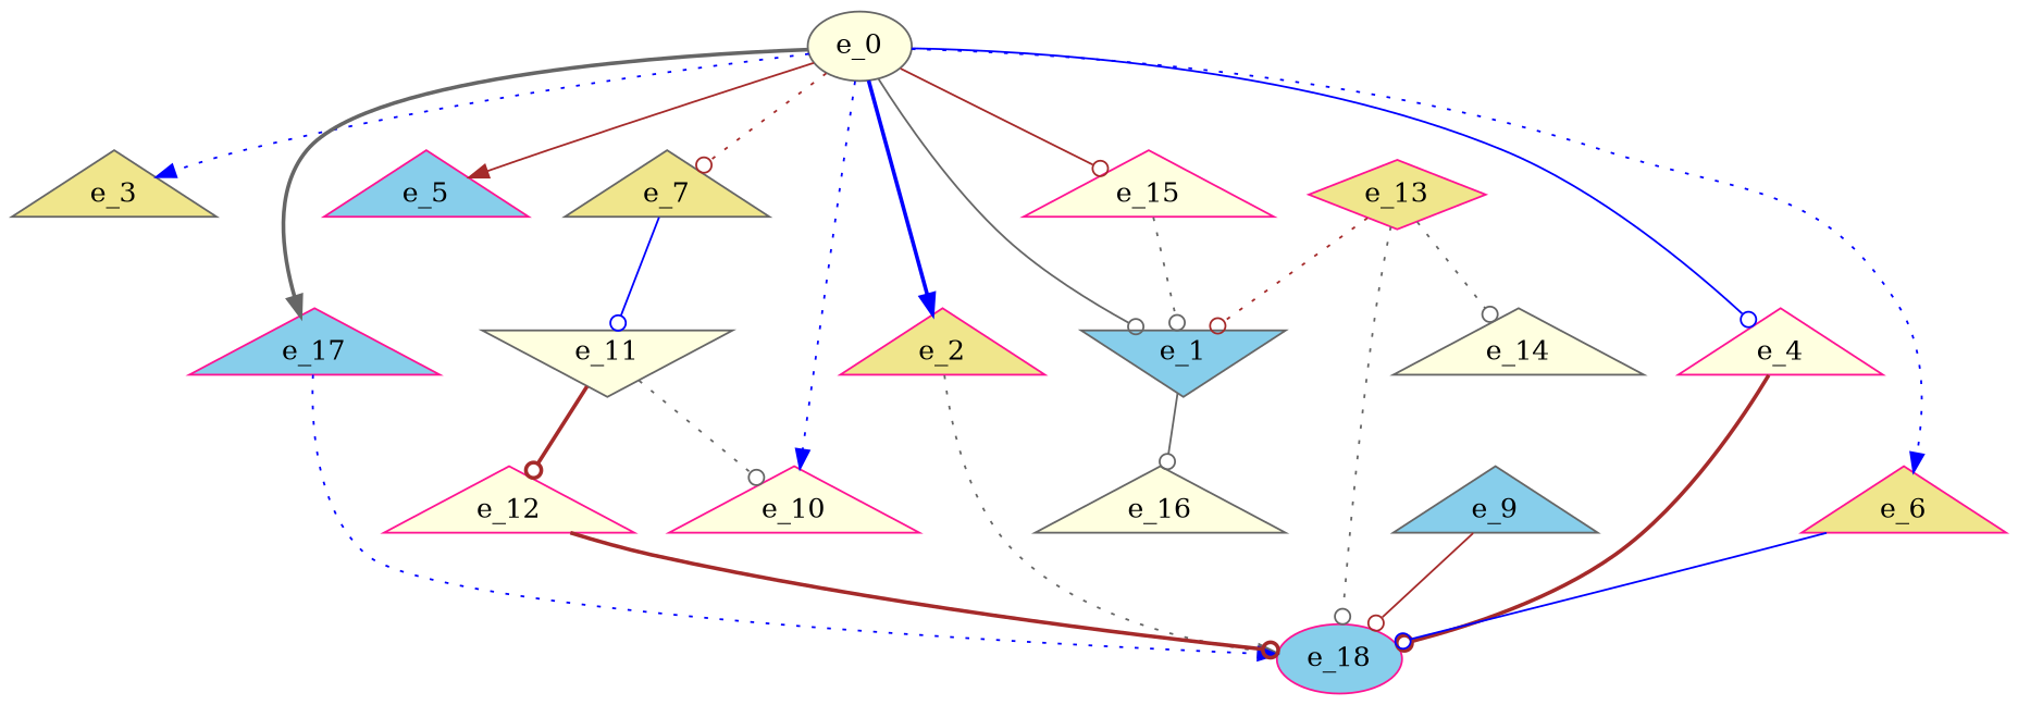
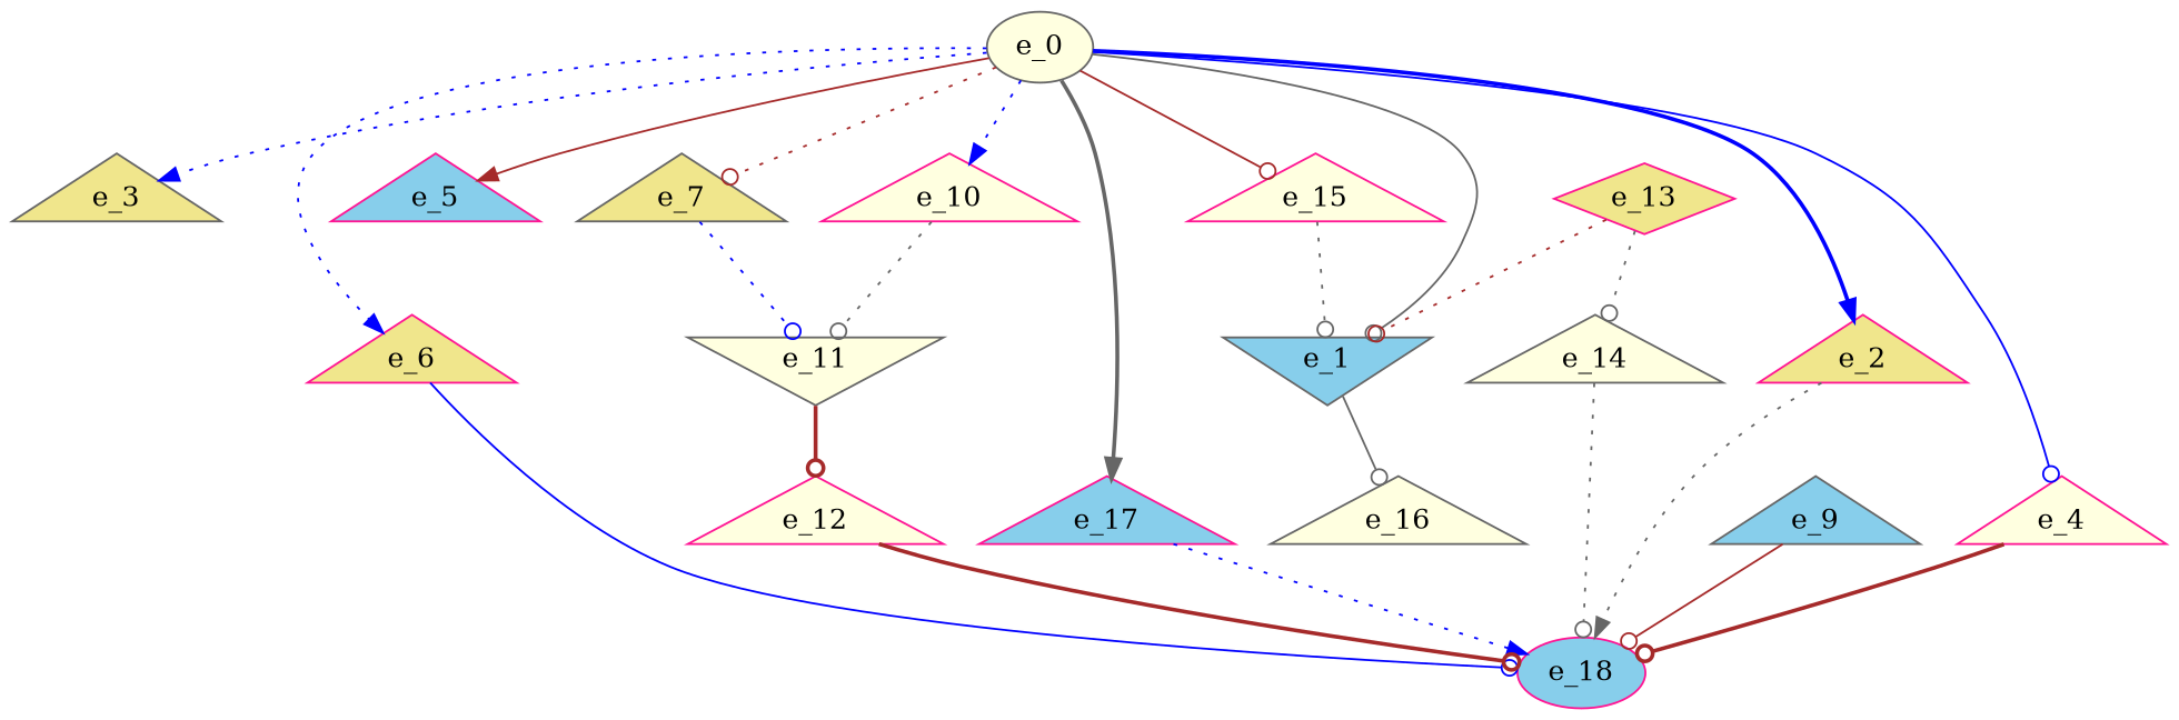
  digraph {
    node [color=deeppink fillcolor=lightyellow shape=triangle style=filled]
    edge [arrowhead=odot color=gray40 style=dotted]
    e_2 [fillcolor=khaki]
    e_18 [fillcolor=skyblue shape=""]
    e_0 [color=gray40 shape=""]
    e_3 [color=gray40 fillcolor=khaki]
    e_4
    e_5 [fillcolor=skyblue]
    e_6 [fillcolor=khaki]
    e_7 [color=gray40 fillcolor=khaki]
    e_10
    e_15
    e_17 [fillcolor=skyblue]
    e_1 [color=gray40 fillcolor=skyblue shape=invtriangle]
    e_11 [color=gray40 shape=invtriangle]
    e_13 [fillcolor=khaki shape=diamond]
    e_14 [color=gray40]
    e_16 [color=gray40]
    e_12
    e_9 [color=gray40 fillcolor=skyblue]
    e_2 -> e_18 [arrowhead=normal]
    e_0 -> e_2 [arrowhead=normal color=blue style=bold]
    e_0 -> e_3 [arrowhead=normal color=blue]
    e_0 -> e_4 [color=blue style=solid]
    e_0 -> e_5 [arrowhead=normal color=brown style=solid]
    e_0 -> e_6 [arrowhead=normal color=blue]
    e_0 -> e_7 [color=brown]
    e_0 -> e_10 [arrowhead=normal color=blue]
    e_0 -> e_15 [color=brown style=solid]
    e_0 -> e_17 [arrowhead=normal style=bold]
    e_0 -> e_1 [style=solid]
    e_4 -> e_18 [color=brown style=bold]
    e_6 -> e_18 [color=blue style=solid]
-   e_7 -> e_11 [color=blue style=solid]
-   e_11 -> e_10
+   e_7 -> e_11 [color=blue]
+   e_10 -> e_11
    e_15 -> e_1
    e_17 -> e_18 [arrowhead=normal color=blue]
    e_1 -> e_16 [style=solid]
    e_11 -> e_12 [color=brown style=bold]
    e_13 -> e_1 [color=brown]
    e_13 -> e_14
-   e_13 -> e_18
+   e_14 -> e_18
    e_12 -> e_18 [color=brown style=bold]
    e_9 -> e_18 [color=brown style=solid]
  }
